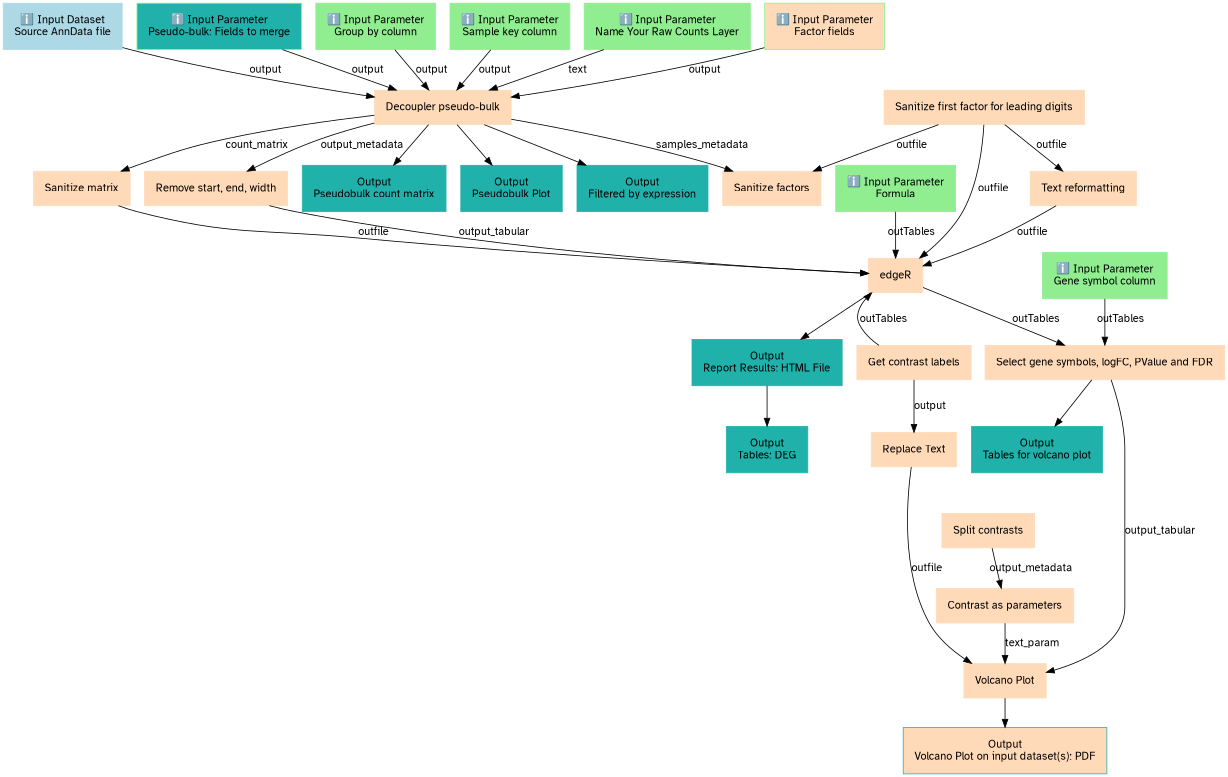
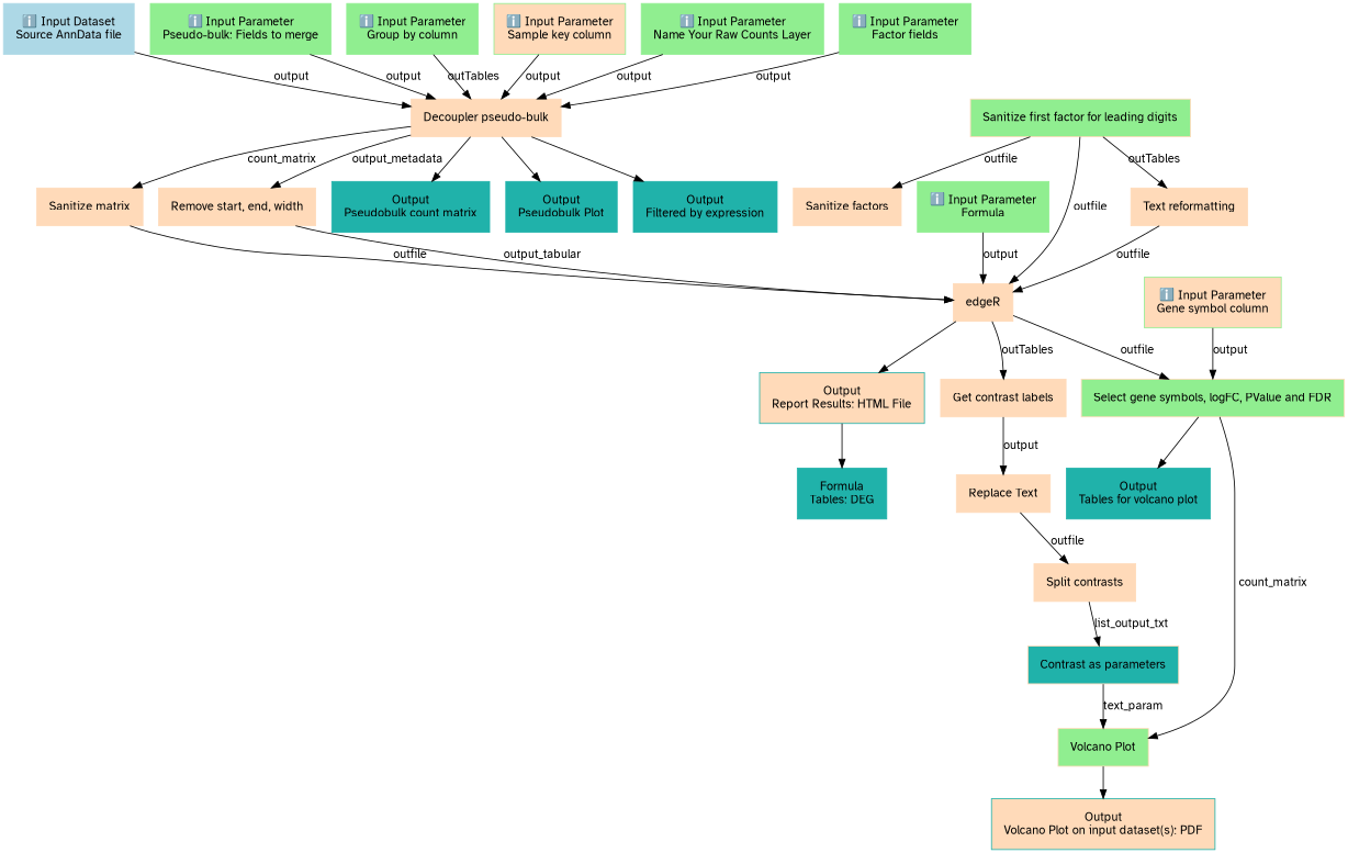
  digraph {
    node [color=peachpuff fontname="Atkinson Hyperlegible" margin="0.2,0.2" shape=box style=filled]
    edge [fontname="Atkinson Hyperlegible"]
    n1 [color=lightblue label="ℹ️ Input Dataset\nSource AnnData file"]
    n2 [label="Decoupler pseudo-bulk"]
    n3 [color=lightseagreen label="Output\nPseudobulk count matrix"]
    n4 [color=lightseagreen label="Output\nPseudobulk Plot"]
    n5 [color=lightseagreen label="Output\nFiltered by expression"]
    n6 [label="Sanitize matrix"]
    n7 [label="Sanitize factors"]
    n8 [label="Remove start, end, width"]
-   n9 [color=lightgreen label="ℹ️ Input Parameter\nPseudo-bulk: Fields to merge" fillcolor=lightseagreen]
+   n9 [color=lightgreen label="ℹ️ Input Parameter\nPseudo-bulk: Fields to merge"]
    n10 [color=lightgreen label="ℹ️ Input Parameter\nGroup by column"]
-   n11 [color=lightgreen label="ℹ️ Input Parameter\nSample key column"]
+   n11 [color=lightgreen label="ℹ️ Input Parameter\nSample key column" fillcolor=peachpuff]
    n12 [color=lightgreen label="ℹ️ Input Parameter\nName Your Raw Counts Layer"]
-   n13 [color=lightgreen label="ℹ️ Input Parameter\nFactor fields" fillcolor=peachpuff]
+   n13 [color=lightgreen label="ℹ️ Input Parameter\nFactor fields"]
    n14 [color=lightgreen label="ℹ️ Input Parameter\nFormula"]
    n15 [label=edgeR]
-   n16 [label="Select gene symbols, logFC, PValue and FDR"]
-   n17 [color=lightseagreen label="Output\nReport Results: HTML File"]
+   n16 [label="Select gene symbols, logFC, PValue and FDR" fillcolor=lightgreen]
+   n17 [color=lightseagreen label="Output\nReport Results: HTML File" fillcolor=peachpuff]
    n18 [label="Get contrast labels"]
-   n19 [color=lightgreen label="ℹ️ Input Parameter\nGene symbol column"]
+   n19 [color=lightgreen label="ℹ️ Input Parameter\nGene symbol column" fillcolor=peachpuff]
    n20 [color=lightseagreen label="Output\nTables for volcano plot"]
-   n21 [label="Volcano Plot"]
-   n22 [label="Sanitize first factor for leading digits"]
+   n21 [label="Volcano Plot" fillcolor=lightgreen]
+   n22 [label="Sanitize first factor for leading digits" fillcolor=lightgreen]
    n23 [label="Text reformatting"]
-   n24 [color=lightseagreen label="Output\nTables: DEG"]
+   n24 [color=lightseagreen label="Formula\nTables: DEG"]
    n25 [label="Replace Text"]
    n26 [label="Split contrasts"]
    n27 [color=lightseagreen fillcolor=peachpuff label="Output\nVolcano Plot on input dataset(s): PDF"]
-   n28 [label="Contrast as parameters"]
+   n28 [label="Contrast as parameters" fillcolor=lightseagreen]
    n1 -> n2 [label=output]
    n2 -> n3
    n2 -> n4
    n2 -> n5
    n2 -> n6 [label=count_matrix]
-   n2 -> n7 [label=samples_metadata]
    n2 -> n8 [label=output_metadata]
    n6 -> n15 [label=outfile]
    n8 -> n15 [label=output_tabular]
    n9 -> n2 [label=output]
-   n10 -> n2 [label=output]
+   n10 -> n2 [label=outTables]
    n11 -> n2 [label=output]
-   n12 -> n2 [label=text]
+   n12 -> n2 [label=output]
    n13 -> n2 [label=output]
-   n14 -> n15 [label=outTables]
-   n15 -> n16 [label=outTables]
+   n14 -> n15 [label=output]
+   n15 -> n16 [label=outfile]
    n15 -> n17
-   n18 -> n15 [label=outTables]
+   n15 -> n18 [label=outTables]
    n16 -> n20
-   n16 -> n21 [label=output_tabular]
+   n16 -> n21 [label=count_matrix]
    n17 -> n24
    n18 -> n25 [label=output]
-   n19 -> n16 [label=outTables]
+   n19 -> n16 [label=output]
    n21 -> n27
    n22 -> n7 [label=outfile]
    n22 -> n15 [label=outfile]
-   n22 -> n23 [label=outfile]
+   n22 -> n23 [label=outTables]
    n23 -> n15 [label=outfile]
-   n25 -> n21 [label=outfile]
-   n26 -> n28 [label=output_metadata]
+   n25 -> n26 [label=outfile]
+   n26 -> n28 [label=list_output_txt]
    n28 -> n21 [label=text_param]
  }
